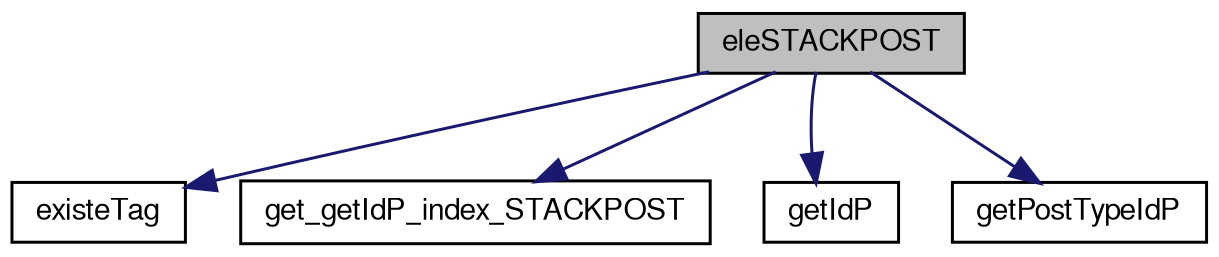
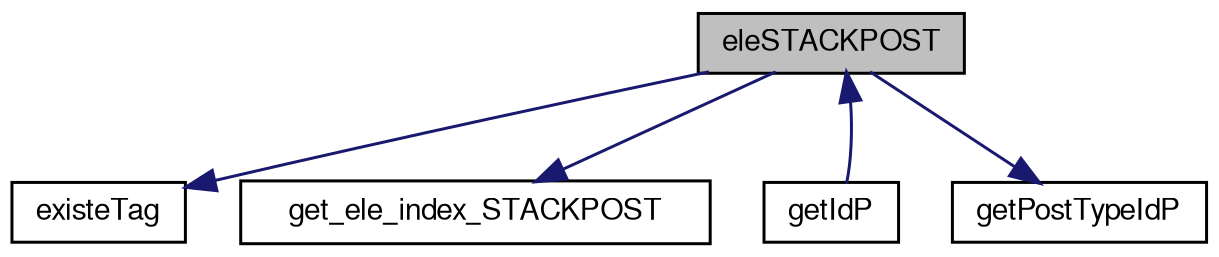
  digraph {
    rankdir=TB
    node [color=black fillcolor=white fontname=FreeSans fontsize=10 shape=record style=filled]
    edge [color=midnightblue fontname=FreeSans fontsize=10 labelfontname=FreeSans labelfontsize=10 style=solid]
    n1 [fillcolor=grey75 fontcolor=black height=0.2 label=eleSTACKPOST width=0.4]
    n2 [height=0.2 label=existeTag width=0.4]
-   n3 [height=0.2 label=get_getIdP_index_STACKPOST width=0.4]
+   n3 [height=0.2 label=get_ele_index_STACKPOST width=0.4]
    n4 [height=0.2 label=getIdP width=0.4]
    n5 [height=0.2 label=getPostTypeIdP width=0.4]
    n1 -> n2
    n1 -> n3
-   n1 -> n4
+   n4 -> n1
    n1 -> n5
  }
